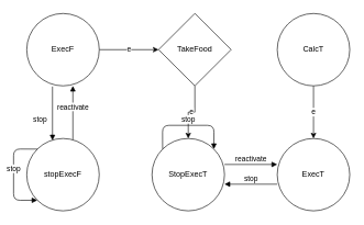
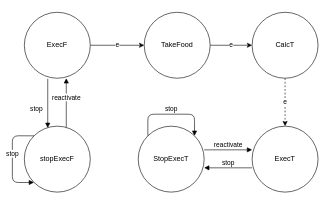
  <mxCell id="0" />
  <mxCell id="1" parent="0" />
  <mxCell id="2" value="e" style="edgeStyle=orthogonalEdgeStyle;rounded=0;orthogonalLoop=1;jettySize=auto;html=1;" edge="1" parent="1" source="3" target="5"><mxGeometry relative="1" as="geometry" /></mxCell>
  <mxCell id="3" value="ExecF" style="ellipse;whiteSpace=wrap;html=1;" vertex="1" parent="1"><mxGeometry x="40" y="20" width="110" height="110" as="geometry" /></mxCell>
- <mxCell id="4" value="e" style="edgeStyle=orthogonalEdgeStyle;rounded=0;orthogonalLoop=1;jettySize=auto;html=1;" edge="1" parent="1" source="5" target="9"><mxGeometry relative="1" as="geometry" /></mxCell>
- <mxCell id="5" value="TakeFood" style="rhombus;whiteSpace=wrap;html=1;" vertex="1" parent="1"><mxGeometry x="240" y="20" width="110" height="110" as="geometry" /></mxCell>
- <mxCell id="6" value="e" style="edgeStyle=orthogonalEdgeStyle;rounded=0;orthogonalLoop=1;jettySize=auto;html=1;" edge="1" parent="1" source="7" target="8"><mxGeometry relative="1" as="geometry" /></mxCell>
+ <mxCell id="4" value="e" style="edgeStyle=orthogonalEdgeStyle;rounded=0;orthogonalLoop=1;jettySize=auto;html=1;" edge="1" parent="1" source="5" target="7"><mxGeometry relative="1" as="geometry" /></mxCell>
+ <mxCell id="5" value="TakeFood" style="ellipse;whiteSpace=wrap;html=1;" vertex="1" parent="1"><mxGeometry x="240" y="20" width="110" height="110" as="geometry" /></mxCell>
+ <mxCell id="6" value="e" style="edgeStyle=orthogonalEdgeStyle;rounded=0;orthogonalLoop=1;jettySize=auto;html=1;dashed=1;" edge="1" parent="1" source="7" target="8"><mxGeometry relative="1" as="geometry" /></mxCell>
  <mxCell id="7" value="CalcT" style="ellipse;whiteSpace=wrap;html=1;" vertex="1" parent="1"><mxGeometry x="420" y="20" width="110" height="110" as="geometry" /></mxCell>
  <mxCell id="8" value="ExecT" style="ellipse;whiteSpace=wrap;html=1;" vertex="1" parent="1"><mxGeometry x="420" y="210" width="110" height="110" as="geometry" /></mxCell>
  <mxCell id="9" value="StopExecT" style="ellipse;whiteSpace=wrap;html=1;" vertex="1" parent="1"><mxGeometry x="230" y="210" width="110" height="110" as="geometry" /></mxCell>
  <mxCell id="10" value="stopExecF" style="ellipse;whiteSpace=wrap;html=1;" vertex="1" parent="1"><mxGeometry x="40" y="210" width="110" height="110" as="geometry" /></mxCell>
  <mxCell id="11" value="reactivate" style="html=1;verticalAlign=bottom;endArrow=block;" edge="1" parent="1"><mxGeometry width="80" relative="1" as="geometry"><mxPoint x="340" y="249.5" as="sourcePoint" /><mxPoint x="420" y="249.5" as="targetPoint" /></mxGeometry></mxCell>
  <mxCell id="12" value="stop" style="html=1;verticalAlign=bottom;endArrow=none;startArrow=block;startFill=1;endFill=0;" edge="1" parent="1"><mxGeometry width="80" relative="1" as="geometry"><mxPoint x="340" y="279.5" as="sourcePoint" /><mxPoint x="420" y="279.5" as="targetPoint" /></mxGeometry></mxCell>
  <mxCell id="13" value="stop" style="html=1;verticalAlign=bottom;endArrow=block;exitX=0.355;exitY=1.009;exitDx=0;exitDy=0;exitPerimeter=0;entryX=0.355;entryY=0.027;entryDx=0;entryDy=0;entryPerimeter=0;" edge="1" parent="1" source="3" target="10"><mxGeometry x="0.44" y="-19" width="80" relative="1" as="geometry"><mxPoint x="-20" y="210" as="sourcePoint" /><mxPoint x="60" y="210" as="targetPoint" /><mxPoint as="offset" /></mxGeometry></mxCell>
  <mxCell id="14" value="reactivate" style="html=1;verticalAlign=bottom;endArrow=block;entryX=0.636;entryY=1;entryDx=0;entryDy=0;entryPerimeter=0;exitX=0.636;exitY=0.018;exitDx=0;exitDy=0;exitPerimeter=0;" edge="1" parent="1" target="3" source="10"><mxGeometry width="80" relative="1" as="geometry"><mxPoint x="124" y="224" as="sourcePoint" /><mxPoint x="190" y="210" as="targetPoint" /></mxGeometry></mxCell>
  <mxCell id="15" value="stop" style="html=1;verticalAlign=bottom;endArrow=block;exitX=0;exitY=0;exitDx=0;exitDy=0;entryX=0;entryY=1;entryDx=0;entryDy=0;" edge="1" parent="1" source="10" target="10"><mxGeometry width="80" relative="1" as="geometry"><mxPoint x="-20" y="330" as="sourcePoint" /><mxPoint x="60" y="330" as="targetPoint" /><Array as="points"><mxPoint x="20" y="226" /><mxPoint x="20" y="304" /></Array></mxGeometry></mxCell>
  <mxCell id="16" value="stop" style="html=1;verticalAlign=bottom;endArrow=block;exitX=0;exitY=0;exitDx=0;exitDy=0;entryX=1;entryY=0;entryDx=0;entryDy=0;" edge="1" parent="1" source="9" target="9"><mxGeometry width="80" relative="1" as="geometry"><mxPoint x="270" y="240" as="sourcePoint" /><mxPoint x="330" y="240" as="targetPoint" /><Array as="points"><mxPoint x="246" y="190" /><mxPoint x="324" y="190" /></Array></mxGeometry></mxCell>
